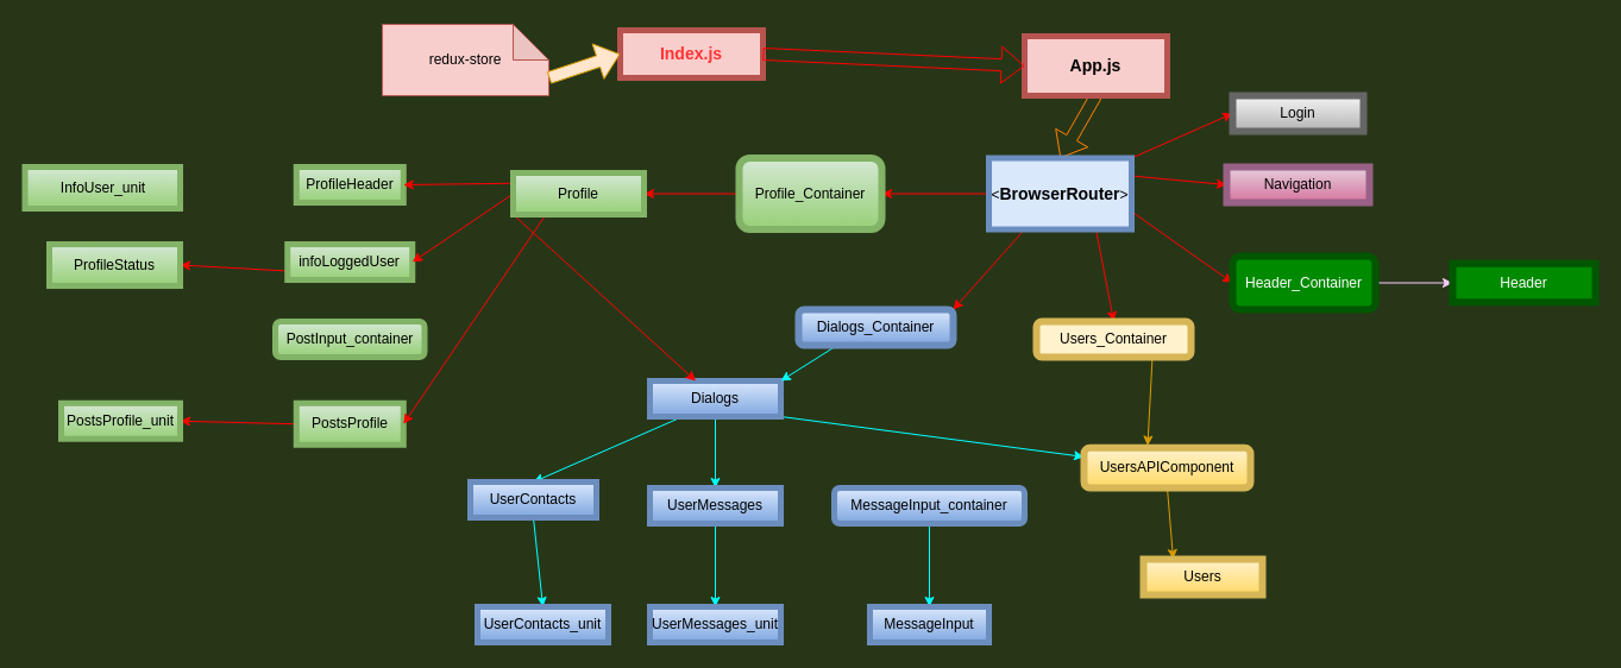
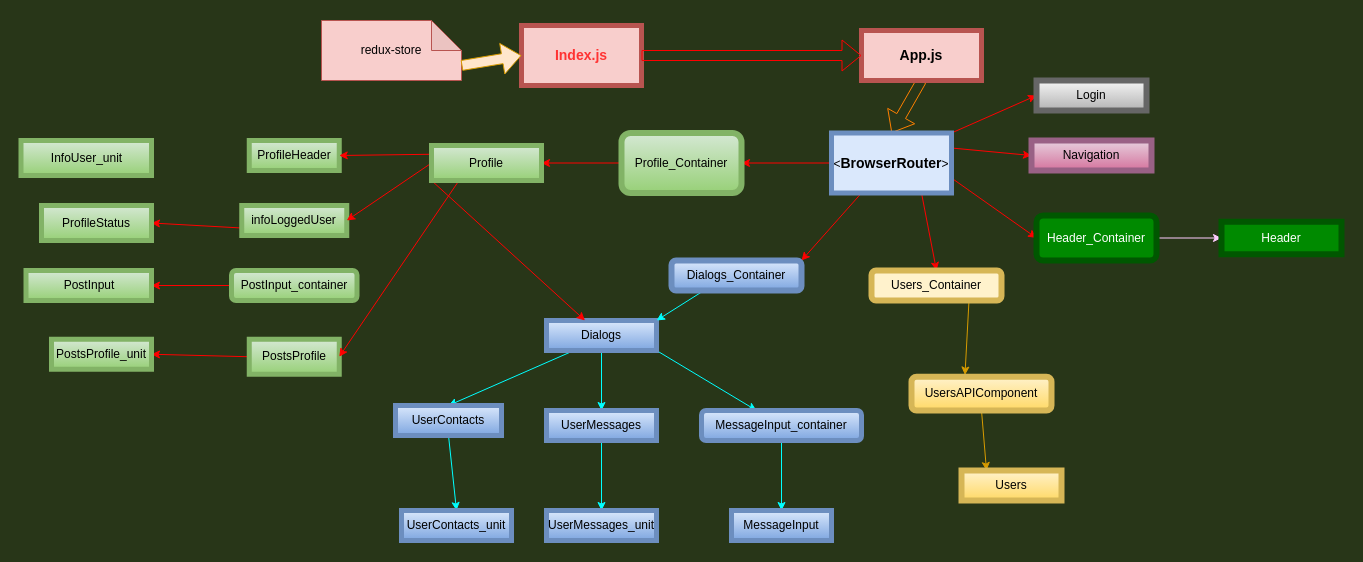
  <mxCell id="0" />
  <mxCell id="1" parent="0" />
  <mxCell id="2" style="edgeStyle=none;shape=flexArrow;rounded=0;orthogonalLoop=1;jettySize=auto;html=1;exitX=0.5;exitY=1;exitDx=0;exitDy=0;entryX=0.5;entryY=0;entryDx=0;entryDy=0;strokeColor=#FF8000;" parent="1" source="3" target="11" edge="1"><mxGeometry relative="1" as="geometry" /></mxCell>
  <mxCell id="3" value="&lt;font style=&quot;font-size: 14px&quot;&gt;&lt;b&gt;App.js&lt;/b&gt;&lt;/font&gt;" style="rounded=0;whiteSpace=wrap;html=1;sketch=0;fillColor=#f8cecc;strokeWidth=5;strokeColor=#b85450;" parent="1" vertex="1"><mxGeometry x="861" y="30" width="120" height="50" as="geometry" /></mxCell>
- <mxCell id="4" value="&lt;font style=&quot;font-size: 14px&quot; color=&quot;#ff3333&quot;&gt;&lt;b&gt;Index.js&lt;/b&gt;&lt;/font&gt;" style="rounded=0;whiteSpace=wrap;html=1;strokeWidth=5;strokeColor=#b85450;fillColor=#f8cecc;" parent="1" vertex="1"><mxGeometry x="521" y="25" width="120" height="40" as="geometry" /></mxCell>
+ <mxCell id="4" value="&lt;font style=&quot;font-size: 14px&quot; color=&quot;#ff3333&quot;&gt;&lt;b&gt;Index.js&lt;/b&gt;&lt;/font&gt;" style="rounded=0;whiteSpace=wrap;html=1;strokeWidth=5;strokeColor=#b85450;fillColor=#f8cecc;" parent="1" vertex="1"><mxGeometry x="521" y="25" width="120" height="60" as="geometry" /></mxCell>
  <mxCell id="5" style="edgeStyle=orthogonalEdgeStyle;rounded=0;orthogonalLoop=1;jettySize=auto;html=1;exitX=0;exitY=0.5;exitDx=0;exitDy=0;entryX=1;entryY=0.5;entryDx=0;entryDy=0;gradientColor=#97d077;fillColor=#d5e8d4;strokeColor=#FF0000;" edge="1" parent="1" source="11" target="39"><mxGeometry relative="1" as="geometry" /></mxCell>
  <mxCell id="6" style="edgeStyle=none;rounded=0;orthogonalLoop=1;jettySize=auto;html=1;exitX=0.75;exitY=1;exitDx=0;exitDy=0;fontColor=#000000;gradientColor=#97d077;fillColor=#d5e8d4;strokeColor=#FF0000;entryX=0.5;entryY=0;entryDx=0;entryDy=0;" edge="1" parent="1" source="11" target="49"><mxGeometry relative="1" as="geometry"><mxPoint x="961" y="270" as="targetPoint" /></mxGeometry></mxCell>
  <mxCell id="7" style="edgeStyle=none;rounded=0;orthogonalLoop=1;jettySize=auto;html=1;exitX=0.25;exitY=1;exitDx=0;exitDy=0;entryX=1;entryY=0;entryDx=0;entryDy=0;fontColor=#000000;strokeColor=#FF0000;" edge="1" parent="1" source="11" target="47"><mxGeometry relative="1" as="geometry" /></mxCell>
  <mxCell id="8" style="edgeStyle=none;rounded=0;orthogonalLoop=1;jettySize=auto;html=1;exitX=1;exitY=0;exitDx=0;exitDy=0;entryX=0;entryY=0.5;entryDx=0;entryDy=0;fontColor=#000000;strokeColor=#FF0000;" edge="1" parent="1" source="11" target="53"><mxGeometry relative="1" as="geometry" /></mxCell>
  <mxCell id="9" style="edgeStyle=none;rounded=0;orthogonalLoop=1;jettySize=auto;html=1;exitX=1;exitY=0.25;exitDx=0;exitDy=0;entryX=0;entryY=0.5;entryDx=0;entryDy=0;fontColor=#000000;strokeColor=#FF0000;" edge="1" parent="1" source="11" target="54"><mxGeometry relative="1" as="geometry" /></mxCell>
  <mxCell id="10" style="edgeStyle=none;rounded=0;orthogonalLoop=1;jettySize=auto;html=1;exitX=1;exitY=0.75;exitDx=0;exitDy=0;entryX=0;entryY=0.5;entryDx=0;entryDy=0;fontColor=#000000;strokeColor=#FF0000;" edge="1" parent="1" source="11" target="56"><mxGeometry relative="1" as="geometry" /></mxCell>
  <mxCell id="11" value="&amp;lt;&lt;font style=&quot;font-size: 14px&quot;&gt;&lt;b&gt;BrowserRouter&lt;/b&gt;&lt;/font&gt;&amp;gt;" style="rounded=0;whiteSpace=wrap;html=1;strokeColor=#6c8ebf;strokeWidth=5;fillColor=#dae8fc;" parent="1" vertex="1"><mxGeometry x="831" y="132.5" width="120" height="60" as="geometry" /></mxCell>
  <mxCell id="12" style="edgeStyle=none;rounded=0;orthogonalLoop=1;jettySize=auto;html=1;exitX=0.25;exitY=1;exitDx=0;exitDy=0;entryX=0.5;entryY=0;entryDx=0;entryDy=0;strokeColor=#00FFFF;" parent="1" source="15" target="23" edge="1"><mxGeometry relative="1" as="geometry"><mxPoint x="871" y="300" as="targetPoint" /></mxGeometry></mxCell>
  <mxCell id="13" style="edgeStyle=none;rounded=0;orthogonalLoop=1;jettySize=auto;html=1;exitX=0.5;exitY=1;exitDx=0;exitDy=0;entryX=0.5;entryY=0;entryDx=0;entryDy=0;strokeColor=#00FFFF;" parent="1" source="15" target="25" edge="1"><mxGeometry relative="1" as="geometry" /></mxCell>
- <mxCell id="14" style="edgeStyle=none;rounded=0;orthogonalLoop=1;jettySize=auto;html=1;exitX=1;exitY=1;exitDx=0;exitDy=0;fontColor=#000000;fillColor=#dae8fc;strokeColor=#00FFFF;" edge="1" parent="1" source="15" target="51"><mxGeometry relative="1" as="geometry" /></mxCell>
+ <mxCell id="14" style="edgeStyle=none;rounded=0;orthogonalLoop=1;jettySize=auto;html=1;exitX=1;exitY=1;exitDx=0;exitDy=0;fontColor=#000000;fillColor=#dae8fc;strokeColor=#00FFFF;" edge="1" parent="1" source="15" target="30"><mxGeometry relative="1" as="geometry" /></mxCell>
  <mxCell id="15" value="Dialogs" style="rounded=0;whiteSpace=wrap;html=1;strokeWidth=5;strokeColor=#6c8ebf;gradientColor=#7ea6e0;fillColor=#dae8fc;" parent="1" vertex="1"><mxGeometry x="546" y="320" width="110" height="30" as="geometry" /></mxCell>
  <mxCell id="16" style="edgeStyle=none;rounded=0;orthogonalLoop=1;jettySize=auto;html=1;exitX=0;exitY=0.5;exitDx=0;exitDy=0;entryX=1;entryY=0.5;entryDx=0;entryDy=0;strokeColor=#FF0000;" edge="1" parent="1" source="17" target="18"><mxGeometry relative="1" as="geometry" /></mxCell>
  <mxCell id="17" value="PostsProfile" style="rounded=0;whiteSpace=wrap;html=1;strokeWidth=5;fillColor=#d5e8d4;strokeColor=#82b366;gradientColor=#97d077;" parent="1" vertex="1"><mxGeometry x="248.75" y="338.75" width="90" height="35" as="geometry" /></mxCell>
  <mxCell id="18" value="PostsProfile_unit" style="rounded=0;whiteSpace=wrap;html=1;strokeColor=#82b366;strokeWidth=5;gradientColor=#97d077;fillColor=#d5e8d4;" parent="1" vertex="1"><mxGeometry x="51" y="338.75" width="100" height="30" as="geometry" /></mxCell>
  <mxCell id="19" style="edgeStyle=none;rounded=0;orthogonalLoop=1;jettySize=auto;html=1;exitX=0;exitY=0.75;exitDx=0;exitDy=0;entryX=1;entryY=0.5;entryDx=0;entryDy=0;strokeColor=#FF0000;" edge="1" parent="1" source="20" target="45"><mxGeometry relative="1" as="geometry" /></mxCell>
  <mxCell id="20" value="infoLoggedUser" style="rounded=0;whiteSpace=wrap;html=1;strokeColor=#82b366;strokeWidth=5;gradientColor=#97d077;fillColor=#d5e8d4;" parent="1" vertex="1"><mxGeometry x="241.25" y="205" width="105" height="30" as="geometry" /></mxCell>
  <mxCell id="21" value="ProfileHeader" style="rounded=0;whiteSpace=wrap;html=1;strokeColor=#82b366;strokeWidth=5;gradientColor=#97d077;fillColor=#d5e8d4;" parent="1" vertex="1"><mxGeometry x="248.75" y="140" width="90" height="30" as="geometry" /></mxCell>
  <mxCell id="22" style="edgeStyle=none;rounded=0;orthogonalLoop=1;jettySize=auto;html=1;exitX=0.5;exitY=1;exitDx=0;exitDy=0;entryX=0.5;entryY=0;entryDx=0;entryDy=0;strokeColor=#00FFFF;" parent="1" source="23" target="26" edge="1"><mxGeometry relative="1" as="geometry" /></mxCell>
  <mxCell id="23" value="UserContacts" style="rounded=0;whiteSpace=wrap;html=1;strokeWidth=5;fillColor=#dae8fc;gradientColor=#7ea6e0;strokeColor=#6c8ebf;" parent="1" vertex="1"><mxGeometry x="395" y="405" width="106" height="30" as="geometry" /></mxCell>
  <mxCell id="24" style="edgeStyle=none;rounded=0;orthogonalLoop=1;jettySize=auto;html=1;exitX=0.5;exitY=1;exitDx=0;exitDy=0;entryX=0.5;entryY=0;entryDx=0;entryDy=0;strokeColor=#00FFFF;" parent="1" source="25" target="27" edge="1"><mxGeometry relative="1" as="geometry" /></mxCell>
  <mxCell id="25" value="UserMessages" style="rounded=0;whiteSpace=wrap;html=1;strokeWidth=5;fillColor=#dae8fc;gradientColor=#7ea6e0;strokeColor=#6c8ebf;" parent="1" vertex="1"><mxGeometry x="546" y="410" width="110" height="30" as="geometry" /></mxCell>
  <mxCell id="26" value="UserContacts_unit" style="rounded=0;whiteSpace=wrap;html=1;strokeWidth=5;fillColor=#dae8fc;gradientColor=#7ea6e0;strokeColor=#6c8ebf;" parent="1" vertex="1"><mxGeometry x="401" y="510" width="110" height="30" as="geometry" /></mxCell>
  <mxCell id="27" value="UserMessages_unit" style="rounded=0;whiteSpace=wrap;html=1;strokeWidth=5;fillColor=#dae8fc;gradientColor=#7ea6e0;strokeColor=#6c8ebf;" parent="1" vertex="1"><mxGeometry x="546" y="510" width="110" height="30" as="geometry" /></mxCell>
  <mxCell id="28" value="InfoUser_unit" style="rounded=0;whiteSpace=wrap;html=1;strokeWidth=5;fillColor=#d5e8d4;strokeColor=#82b366;gradientColor=#97d077;" parent="1" vertex="1"><mxGeometry x="20.5" y="140" width="130.5" height="35" as="geometry" /></mxCell>
  <mxCell id="29" style="edgeStyle=orthogonalEdgeStyle;rounded=0;orthogonalLoop=1;jettySize=auto;html=1;exitX=0.5;exitY=1;exitDx=0;exitDy=0;entryX=0.5;entryY=0;entryDx=0;entryDy=0;strokeColor=#00FFFF;" parent="1" source="30" target="35" edge="1"><mxGeometry relative="1" as="geometry" /></mxCell>
  <mxCell id="30" value="MessageInput_container" style="rounded=1;whiteSpace=wrap;html=1;strokeWidth=5;fillColor=#dae8fc;gradientColor=#7ea6e0;strokeColor=#6c8ebf;" parent="1" vertex="1"><mxGeometry x="701" y="410" width="160" height="30" as="geometry" /></mxCell>
+ <mxCell id="31" style="edgeStyle=none;rounded=0;orthogonalLoop=1;jettySize=auto;html=1;exitX=0;exitY=0.5;exitDx=0;exitDy=0;entryX=1;entryY=0.5;entryDx=0;entryDy=0;strokeColor=#FF0000;" parent="1" source="32" target="36" edge="1"><mxGeometry relative="1" as="geometry" /></mxCell>
  <mxCell id="32" value="PostInput_container" style="rounded=1;whiteSpace=wrap;html=1;strokeWidth=5;fillColor=#d5e8d4;strokeColor=#82b366;gradientColor=#97d077;" parent="1" vertex="1"><mxGeometry x="231" y="270" width="125.5" height="30" as="geometry" /></mxCell>
  <mxCell id="33" value="redux-store" style="shape=note;whiteSpace=wrap;html=1;backgroundOutline=1;darkOpacity=0.05;fillColor=#f8cecc;strokeColor=#b85450;" parent="1" vertex="1"><mxGeometry x="321" y="20" width="140" height="60" as="geometry" /></mxCell>
  <mxCell id="34" value="" style="shape=flexArrow;endArrow=classic;html=1;exitX=0;exitY=0;exitDx=140;exitDy=45;exitPerimeter=0;entryX=0;entryY=0.5;entryDx=0;entryDy=0;fillColor=#ffe6cc;strokeColor=#d79b00;" parent="1" source="33" target="4" edge="1"><mxGeometry width="50" height="50" relative="1" as="geometry"><mxPoint x="591" y="150" as="sourcePoint" /><mxPoint x="641" y="100" as="targetPoint" /><Array as="points" /></mxGeometry></mxCell>
  <mxCell id="35" value="MessageInput" style="rounded=0;whiteSpace=wrap;html=1;strokeWidth=5;fillColor=#dae8fc;gradientColor=#7ea6e0;strokeColor=#6c8ebf;" parent="1" vertex="1"><mxGeometry x="731" y="510" width="100" height="30" as="geometry" /></mxCell>
+ <mxCell id="36" value="PostInput" style="rounded=0;whiteSpace=wrap;html=1;strokeWidth=5;fillColor=#d5e8d4;strokeColor=#82b366;gradientColor=#97d077;" parent="1" vertex="1"><mxGeometry x="25.5" y="270" width="125.5" height="30" as="geometry" /></mxCell>
  <mxCell id="37" value="" style="shape=flexArrow;endArrow=classic;html=1;strokeColor=#FF0000;exitX=1;exitY=0.5;exitDx=0;exitDy=0;entryX=0;entryY=0.5;entryDx=0;entryDy=0;" edge="1" parent="1" source="4" target="3"><mxGeometry width="50" height="50" relative="1" as="geometry"><mxPoint x="711" y="160" as="sourcePoint" /><mxPoint x="761" y="110" as="targetPoint" /><Array as="points" /></mxGeometry></mxCell>
  <mxCell id="38" style="edgeStyle=orthogonalEdgeStyle;rounded=0;orthogonalLoop=1;jettySize=auto;html=1;exitX=0;exitY=0.5;exitDx=0;exitDy=0;strokeColor=#FF0000;" edge="1" parent="1" source="39" target="44"><mxGeometry relative="1" as="geometry" /></mxCell>
  <mxCell id="39" value="Profile_Container" style="rounded=1;whiteSpace=wrap;html=1;fillColor=#d5e8d4;strokeColor=#82b366;gradientColor=#97d077;strokeWidth=6;" vertex="1" parent="1"><mxGeometry x="621" y="132.5" width="120" height="60" as="geometry" /></mxCell>
  <mxCell id="40" style="edgeStyle=none;rounded=0;orthogonalLoop=1;jettySize=auto;html=1;exitX=0;exitY=0.5;exitDx=0;exitDy=0;entryX=1;entryY=0.5;entryDx=0;entryDy=0;strokeColor=#FF0000;" edge="1" parent="1" source="44" target="20"><mxGeometry relative="1" as="geometry" /></mxCell>
  <mxCell id="41" style="edgeStyle=none;rounded=0;orthogonalLoop=1;jettySize=auto;html=1;exitX=0;exitY=0.25;exitDx=0;exitDy=0;entryX=1;entryY=0.5;entryDx=0;entryDy=0;strokeColor=#FF0000;" edge="1" parent="1" source="44" target="21"><mxGeometry relative="1" as="geometry" /></mxCell>
  <mxCell id="42" style="edgeStyle=none;rounded=0;orthogonalLoop=1;jettySize=auto;html=1;exitX=0;exitY=1;exitDx=0;exitDy=0;strokeColor=#FF0000;" edge="1" parent="1" source="44" target="15"><mxGeometry relative="1" as="geometry" /></mxCell>
  <mxCell id="43" style="edgeStyle=none;rounded=0;orthogonalLoop=1;jettySize=auto;html=1;exitX=0.25;exitY=1;exitDx=0;exitDy=0;entryX=1;entryY=0.5;entryDx=0;entryDy=0;strokeColor=#FF0000;" edge="1" parent="1" source="44" target="17"><mxGeometry relative="1" as="geometry" /></mxCell>
  <mxCell id="44" value="Profile" style="rounded=0;whiteSpace=wrap;html=1;strokeWidth=5;fillColor=#d5e8d4;strokeColor=#82b366;gradientColor=#97d077;" vertex="1" parent="1"><mxGeometry x="431" y="145" width="110" height="35" as="geometry" /></mxCell>
  <mxCell id="45" value="ProfileStatus" style="rounded=0;whiteSpace=wrap;html=1;strokeWidth=5;fillColor=#d5e8d4;strokeColor=#82b366;gradientColor=#97d077;" vertex="1" parent="1"><mxGeometry x="41" y="205" width="110" height="35" as="geometry" /></mxCell>
  <mxCell id="46" style="edgeStyle=none;rounded=0;orthogonalLoop=1;jettySize=auto;html=1;exitX=0.25;exitY=1;exitDx=0;exitDy=0;entryX=1;entryY=0;entryDx=0;entryDy=0;fontColor=#000000;strokeColor=#00FFFF;" edge="1" parent="1" source="47" target="15"><mxGeometry relative="1" as="geometry" /></mxCell>
  <mxCell id="47" value="Dialogs_Container" style="rounded=1;whiteSpace=wrap;html=1;strokeColor=#6c8ebf;strokeWidth=6;fillColor=#dae8fc;gradientColor=#7ea6e0;" vertex="1" parent="1"><mxGeometry x="671" y="260" width="130" height="30" as="geometry" /></mxCell>
  <mxCell id="48" style="edgeStyle=none;rounded=0;orthogonalLoop=1;jettySize=auto;html=1;exitX=0.75;exitY=1;exitDx=0;exitDy=0;entryX=0.382;entryY=-0.052;entryDx=0;entryDy=0;entryPerimeter=0;fontColor=#000000;strokeColor=#d79b00;gradientColor=#ffa500;fillColor=#ffcd28;" edge="1" parent="1" source="49" target="51"><mxGeometry relative="1" as="geometry" /></mxCell>
  <mxCell id="49" value="Users_Container" style="rounded=1;whiteSpace=wrap;html=1;strokeWidth=6;fillColor=#fff2cc;strokeColor=#d6b656;" vertex="1" parent="1"><mxGeometry x="871" y="270" width="130" height="30" as="geometry" /></mxCell>
  <mxCell id="50" style="edgeStyle=none;rounded=0;orthogonalLoop=1;jettySize=auto;html=1;exitX=0.5;exitY=1;exitDx=0;exitDy=0;fontColor=#000000;strokeColor=#d79b00;gradientColor=#ffa500;fillColor=#ffcd28;entryX=0.25;entryY=0;entryDx=0;entryDy=0;" edge="1" parent="1" source="51" target="52"><mxGeometry relative="1" as="geometry"><mxPoint x="1151" y="450" as="targetPoint" /></mxGeometry></mxCell>
  <mxCell id="51" value="UsersAPIComponent" style="rounded=1;whiteSpace=wrap;html=1;strokeWidth=6;fillColor=#fff2cc;gradientColor=#ffd966;strokeColor=#d6b656;" vertex="1" parent="1"><mxGeometry x="911" y="376.25" width="140" height="33.75" as="geometry" /></mxCell>
  <mxCell id="52" value="Users" style="rounded=0;whiteSpace=wrap;html=1;strokeWidth=6;fillColor=#fff2cc;gradientColor=#ffd966;strokeColor=#d6b656;" vertex="1" parent="1"><mxGeometry x="961" y="470" width="100" height="30" as="geometry" /></mxCell>
  <mxCell id="53" value="Login" style="rounded=0;whiteSpace=wrap;html=1;strokeWidth=6;fillColor=#f5f5f5;gradientColor=#b3b3b3;strokeColor=#666666;" vertex="1" parent="1"><mxGeometry x="1036" y="80" width="110" height="30" as="geometry" /></mxCell>
  <mxCell id="54" value="Navigation" style="rounded=0;whiteSpace=wrap;html=1;strokeWidth=6;fillColor=#e6d0de;gradientColor=#d5739d;strokeColor=#996185;" vertex="1" parent="1"><mxGeometry x="1031" y="140" width="120" height="30" as="geometry" /></mxCell>
  <mxCell id="55" style="edgeStyle=none;rounded=0;orthogonalLoop=1;jettySize=auto;html=1;exitX=1;exitY=0.5;exitDx=0;exitDy=0;entryX=0;entryY=0.5;entryDx=0;entryDy=0;fontColor=#000000;strokeColor=#FFCCFF;" edge="1" parent="1" source="56" target="57"><mxGeometry relative="1" as="geometry" /></mxCell>
  <mxCell id="56" value="Header_Container" style="rounded=1;whiteSpace=wrap;html=1;strokeWidth=6;fillColor=#008a00;strokeColor=#005700;fontColor=#ffffff;" vertex="1" parent="1"><mxGeometry x="1036" y="215" width="120" height="45" as="geometry" /></mxCell>
  <mxCell id="57" value="Header" style="rounded=0;whiteSpace=wrap;html=1;fontColor=#ffffff;strokeWidth=6;fillColor=#008a00;strokeColor=#005700;" vertex="1" parent="1"><mxGeometry x="1221" y="221.25" width="120" height="32.5" as="geometry" /></mxCell>
  <mxCell id="58" style="edgeStyle=none;rounded=0;orthogonalLoop=1;jettySize=auto;html=1;exitX=1;exitY=1;exitDx=0;exitDy=0;fontColor=#000000;strokeColor=#FF0000;" edge="1" parent="1" source="57" target="57"><mxGeometry relative="1" as="geometry" /></mxCell>
  <mxCell id="59" style="edgeStyle=none;rounded=0;orthogonalLoop=1;jettySize=auto;html=1;exitX=1;exitY=1;exitDx=0;exitDy=0;fontColor=#000000;strokeColor=#FFCCFF;" edge="1" parent="1" source="57" target="57"><mxGeometry relative="1" as="geometry" /></mxCell>
